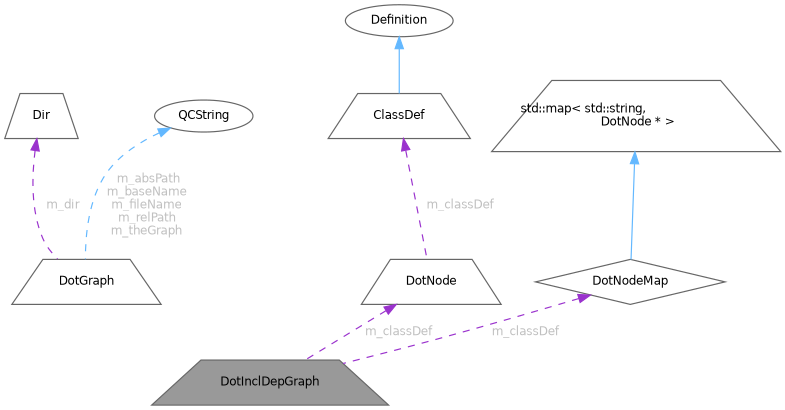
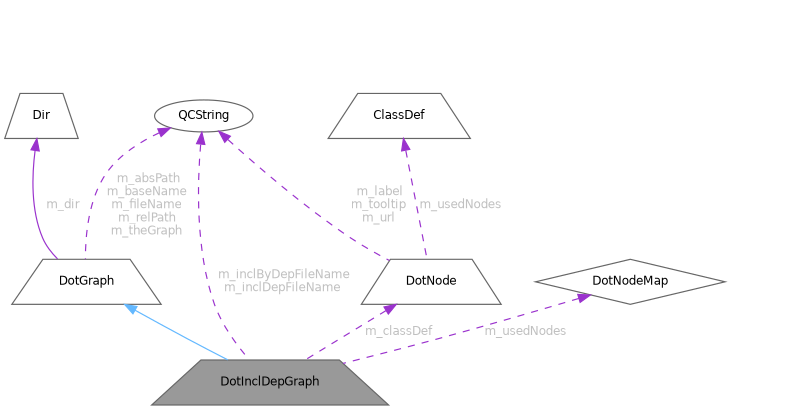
  digraph {
    node [color=gray40 fillcolor=white fontname=Helvetica fontsize=10 shape=trapezium style=filled]
    edge [color=darkorchid3 dir=back fontname=Helvetica fontsize=10 labelfontname=Helvetica labelfontsize=10 style=dashed fontcolor=grey]
    n1 [fillcolor=grey60 fontcolor=black height=0.2 label=DotInclDepGraph width=0.4]
    n2 [height=0.2 label=DotGraph width=0.4]
    n3 [height=0.2 label=Dir width=0.4]
    n4 [height=0.2 label=QCString shape=ellipse width=0.4]
    n5 [height=0.2 label=DotNode width=0.4]
    n6 [height=0.2 label=ClassDef width=0.4]
-   n7 [height=0.2 label=Definition shape=ellipse width=0.4]
    n8 [height=0.2 label=DotNodeMap shape=diamond width=0.4]
-   n9 [height=0.2 label="std::map\< std::string,\l DotNode * \>" width=0.4]
-   n3 -> n2 [label=" m_dir"]
-   n4 -> n2 [color=steelblue1 label=" m_absPath\nm_baseName\nm_fileName\nm_relPath\nm_theGraph"]
+   n2 -> n1 [color=steelblue1 style=solid fontcolor=""]
+   n3 -> n2 [label=" m_dir" style=solid]
+   n4 -> n1 [label=" m_inclByDepFileName\nm_inclDepFileName"]
+   n4 -> n2 [label=" m_absPath\nm_baseName\nm_fileName\nm_relPath\nm_theGraph"]
+   n4 -> n5 [label=" m_label\nm_tooltip\nm_url"]
    n5 -> n1 [label=" m_classDef"]
-   n6 -> n5 [label=" m_classDef"]
-   n7 -> n6 [color=steelblue1 style=solid fontcolor=""]
-   n8 -> n1 [label=" m_classDef"]
-   n9 -> n8 [color=steelblue1 style=solid fontcolor=""]
+   n6 -> n5 [label=" m_usedNodes"]
+   n8 -> n1 [label=" m_usedNodes"]
  }
